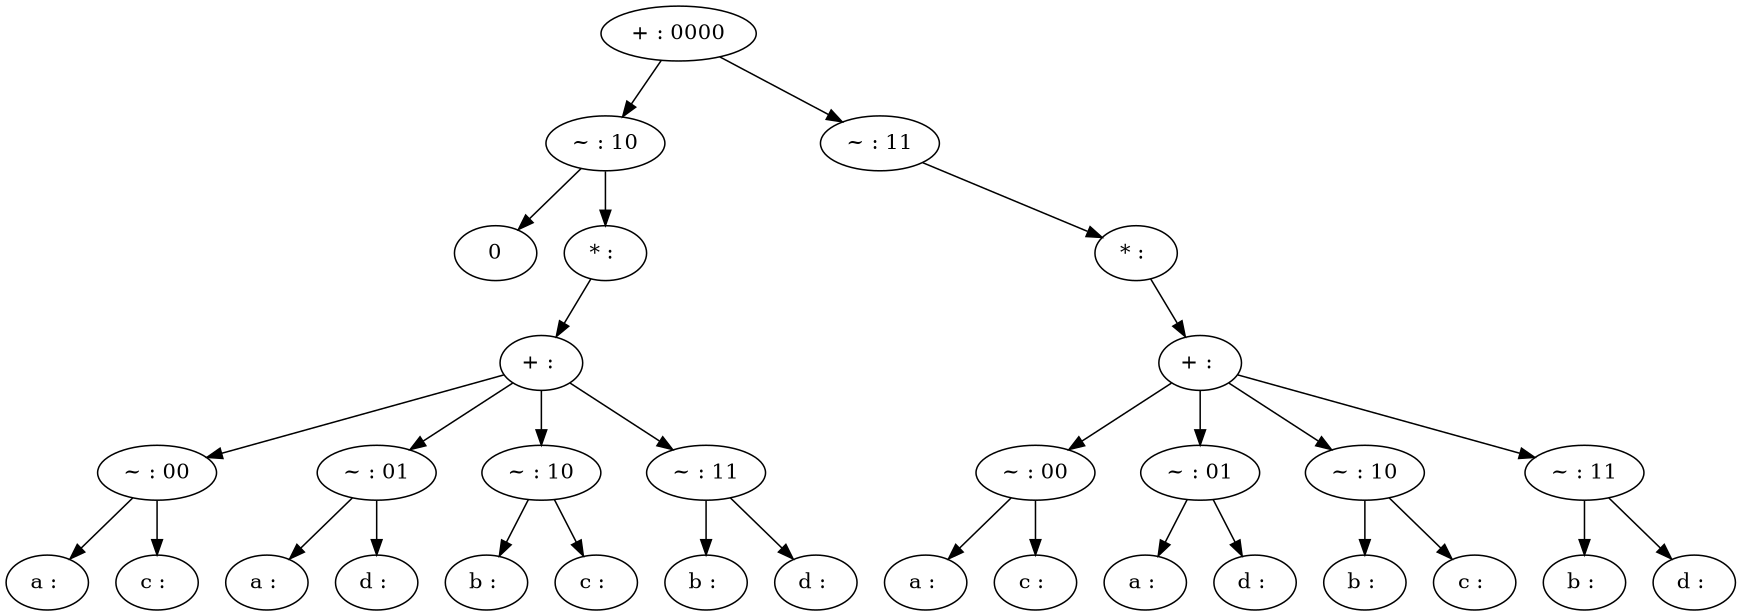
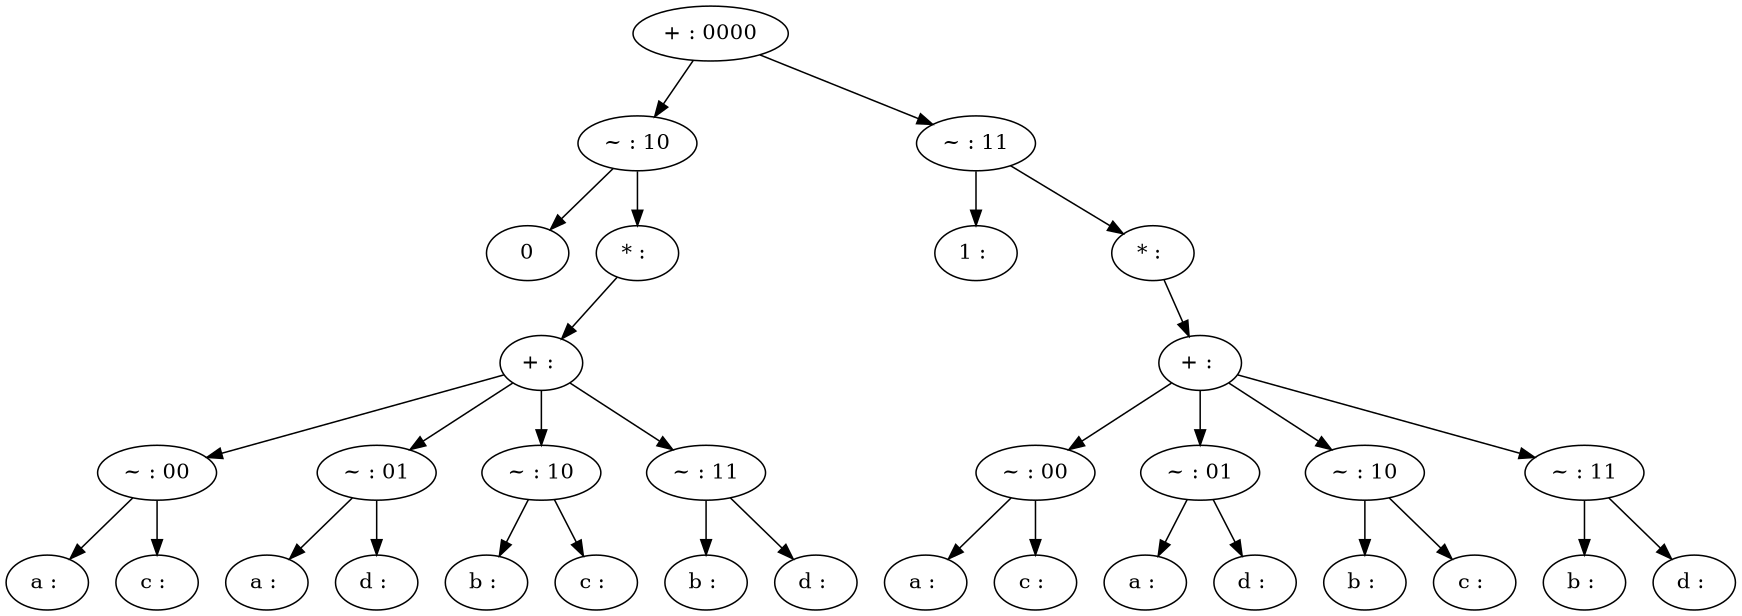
  digraph {
    n1 [label="+ : 0000"]
    n2 [label="~ : 10"]
    n3 [label="~ : 11"]
    n4 [label=0]
    n5 [label="* : "]
    n6 [label="+ : "]
    n7 [label="~ : 00"]
    n8 [label="~ : 01"]
    n9 [label="~ : 10"]
    n10 [label="~ : 11"]
    n11 [label="a : "]
    n12 [label="c : "]
    n13 [label="a : "]
    n14 [label="d : "]
    n15 [label="b : "]
    n16 [label="c : "]
    n17 [label="b : "]
    n18 [label="d : "]
+   n19 [label="1 : "]
    n20 [label="* : "]
    n21 [label="+ : "]
    n22 [label="~ : 00"]
    n23 [label="~ : 01"]
    n24 [label="~ : 10"]
    n25 [label="~ : 11"]
    n26 [label="a : "]
    n27 [label="c : "]
    n28 [label="a : "]
    n29 [label="d : "]
    n30 [label="b : "]
    n31 [label="c : "]
    n32 [label="b : "]
    n33 [label="d : "]
    n1 -> n2
    n1 -> n3
    n2 -> n4
    n2 -> n5
+   n3 -> n19
    n3 -> n20
    n5 -> n6
    n6 -> n7
    n6 -> n8
    n6 -> n9
    n6 -> n10
    n7 -> n11
    n7 -> n12
    n8 -> n13
    n8 -> n14
    n9 -> n15
    n9 -> n16
    n10 -> n17
    n10 -> n18
    n20 -> n21
    n21 -> n22
    n21 -> n23
    n21 -> n24
    n21 -> n25
    n22 -> n26
    n22 -> n27
    n23 -> n28
    n23 -> n29
    n24 -> n30
    n24 -> n31
    n25 -> n32
    n25 -> n33
  }
